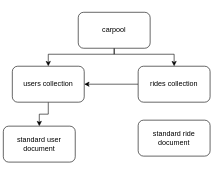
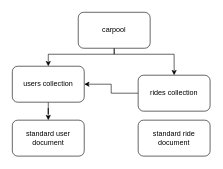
  <mxCell id="0" />
  <mxCell id="1" parent="0" />
  <mxCell id="2" style="edgeStyle=orthogonalEdgeStyle;rounded=0;orthogonalLoop=1;jettySize=auto;html=1;entryX=0.5;entryY=0;entryDx=0;entryDy=0;" edge="1" parent="1" source="4" target="6"><mxGeometry relative="1" as="geometry"><Array as="points"><mxPoint x="190" y="90" /><mxPoint x="80" y="90" /></Array></mxGeometry></mxCell>
  <mxCell id="3" style="edgeStyle=orthogonalEdgeStyle;rounded=0;orthogonalLoop=1;jettySize=auto;html=1;entryX=0.5;entryY=0;entryDx=0;entryDy=0;" edge="1" parent="1" source="4" target="8"><mxGeometry relative="1" as="geometry"><Array as="points"><mxPoint x="190" y="90" /><mxPoint x="290" y="90" /></Array></mxGeometry></mxCell>
  <mxCell id="4" value="carpool" style="rounded=1;whiteSpace=wrap;html=1;" vertex="1" parent="1"><mxGeometry x="130" y="20" width="120" height="60" as="geometry" /></mxCell>
  <mxCell id="5" style="edgeStyle=orthogonalEdgeStyle;rounded=0;orthogonalLoop=1;jettySize=auto;html=1;entryX=0.5;entryY=0;entryDx=0;entryDy=0;" edge="1" parent="1" source="6" target="9"><mxGeometry relative="1" as="geometry" /></mxCell>
  <mxCell id="6" value="users collection" style="rounded=1;whiteSpace=wrap;html=1;" vertex="1" parent="1"><mxGeometry x="20" y="110" width="120" height="60" as="geometry" /></mxCell>
  <mxCell id="7" style="edgeStyle=orthogonalEdgeStyle;rounded=0;orthogonalLoop=1;jettySize=auto;html=1;" edge="1" parent="1" source="8" target="6"><mxGeometry relative="1" as="geometry"><mxPoint x="290" y="210" as="targetPoint" /></mxGeometry></mxCell>
- <mxCell id="8" value="rides collection" style="rounded=1;whiteSpace=wrap;html=1;" vertex="1" parent="1"><mxGeometry x="230" y="110" width="120" height="60" as="geometry" /></mxCell>
- <mxCell id="9" value="standard user document" style="rounded=1;whiteSpace=wrap;html=1;" vertex="1" parent="1"><mxGeometry x="5" y="210" width="120" height="60" as="geometry" /></mxCell>
+ <mxCell id="8" value="rides collection" style="rounded=1;whiteSpace=wrap;html=1;" vertex="1" parent="1"><mxGeometry x="230" y="125" width="120" height="60" as="geometry" /></mxCell>
+ <mxCell id="9" value="standard user document" style="rounded=1;whiteSpace=wrap;html=1;" vertex="1" parent="1"><mxGeometry x="20" y="200" width="120" height="60" as="geometry" /></mxCell>
  <mxCell id="10" value="standard ride document" style="rounded=1;whiteSpace=wrap;html=1;" vertex="1" parent="1"><mxGeometry x="230" y="200" width="120" height="60" as="geometry" /></mxCell>
